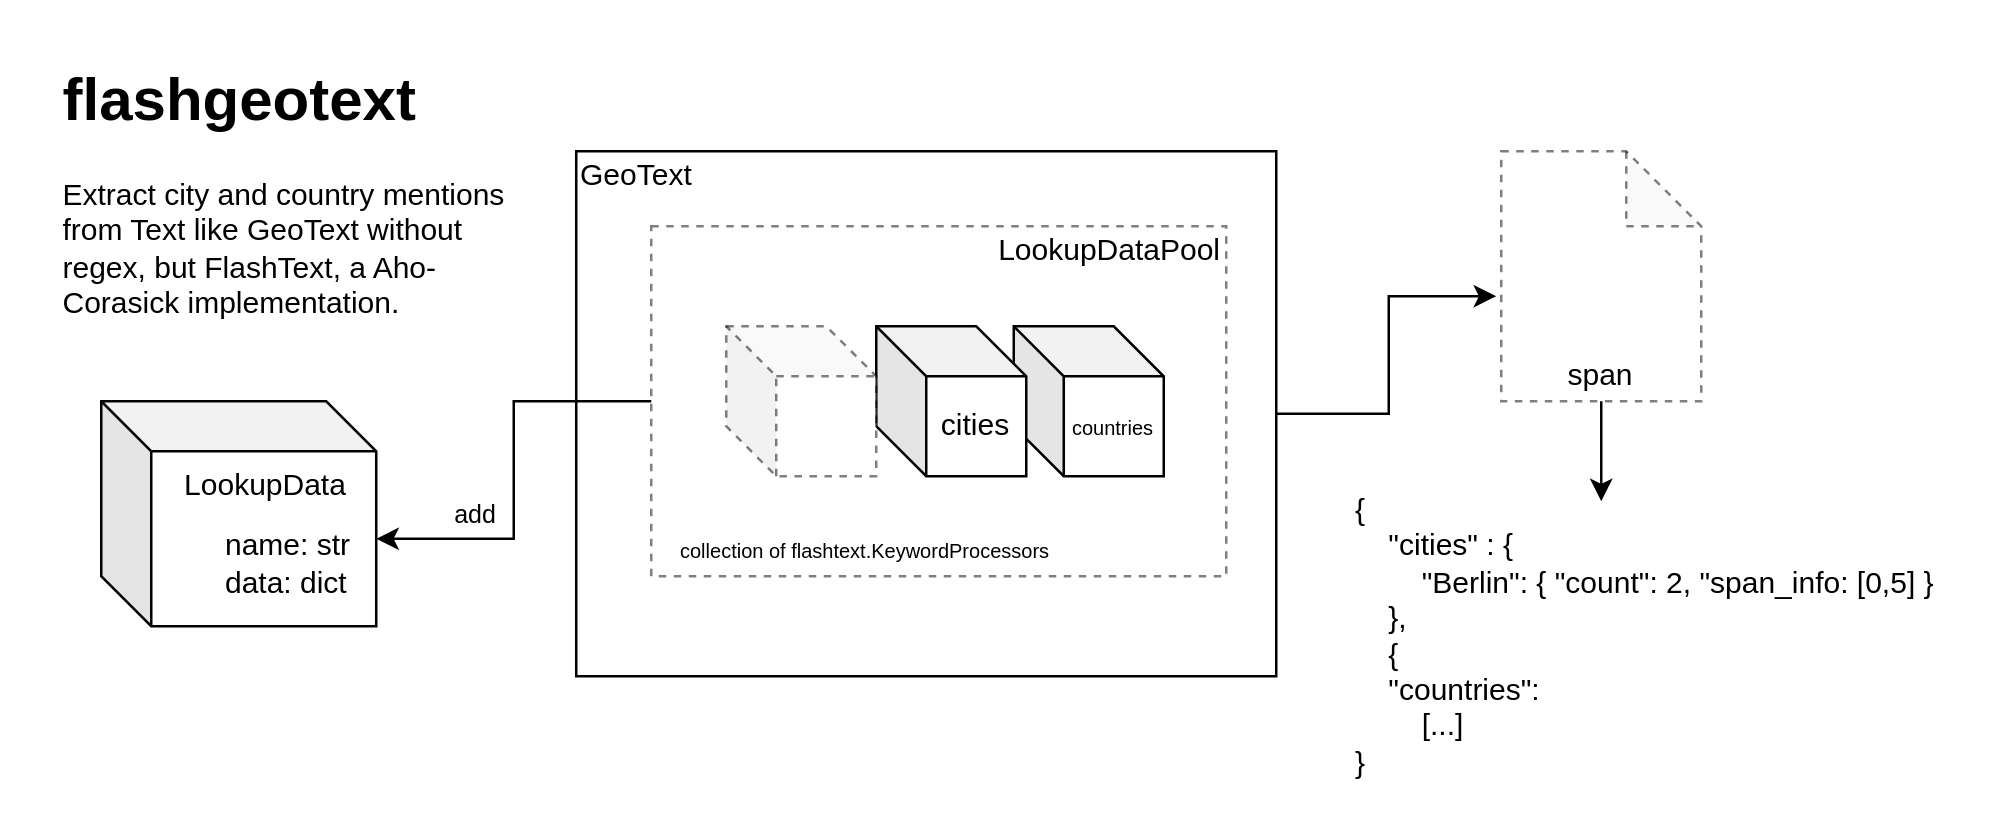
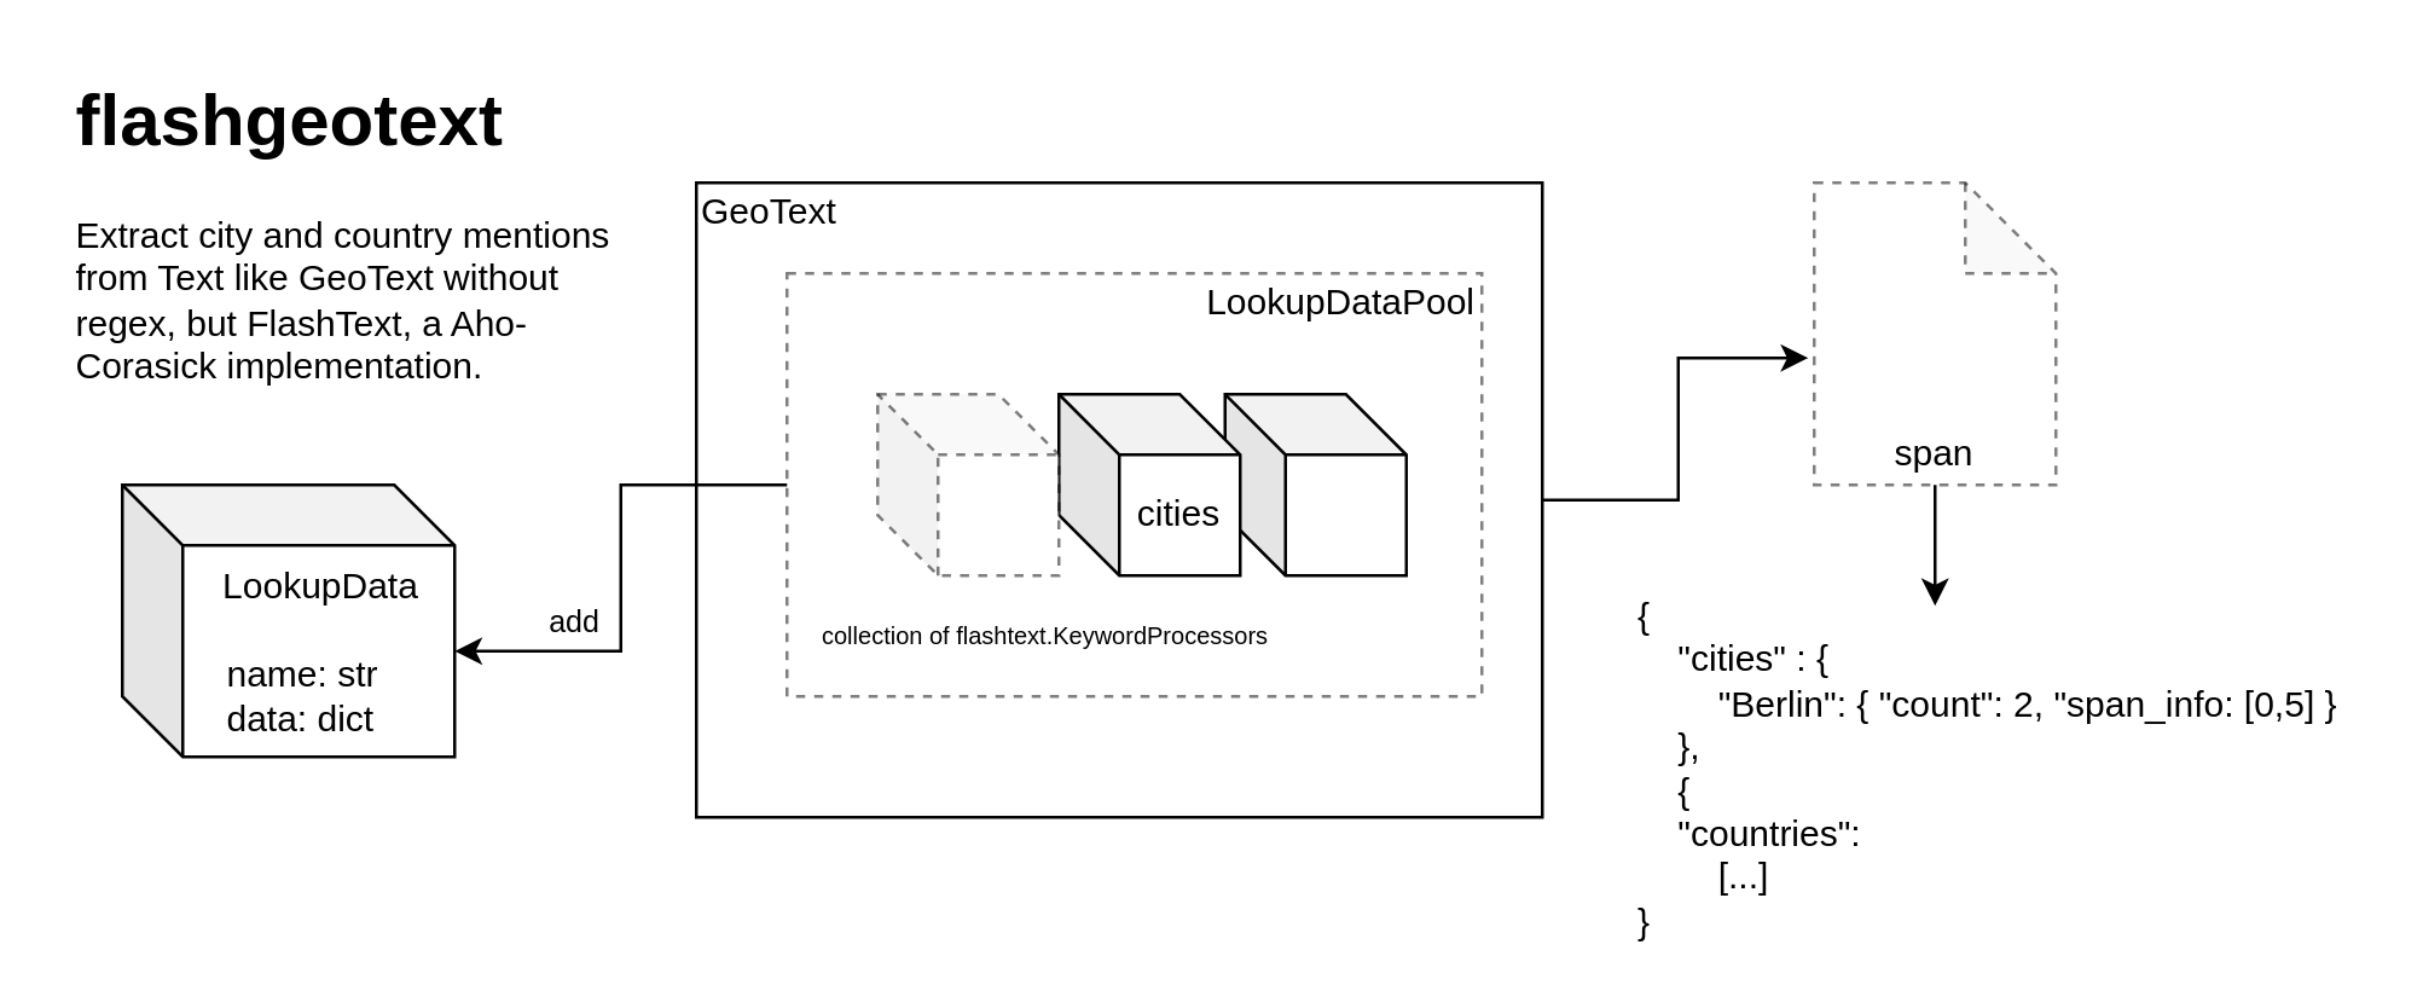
  <mxCell id="0" />
  <mxCell id="1" parent="0" />
  <mxCell id="2" style="edgeStyle=orthogonalEdgeStyle;rounded=0;orthogonalLoop=1;jettySize=auto;html=1;exitX=1;exitY=0.5;exitDx=0;exitDy=0;entryX=-0.025;entryY=0.58;entryDx=0;entryDy=0;entryPerimeter=0;" edge="1" parent="1" source="3" target="20"><mxGeometry relative="1" as="geometry" /></mxCell>
  <mxCell id="3" value="" style="rounded=0;whiteSpace=wrap;html=1;" vertex="1" parent="1"><mxGeometry x="230" y="60" width="280" height="210" as="geometry" /></mxCell>
  <mxCell id="4" value="" style="rounded=0;whiteSpace=wrap;html=1;opacity=50;dashed=1;" vertex="1" parent="1"><mxGeometry x="260" y="90" width="230" height="140" as="geometry" /></mxCell>
  <mxCell id="5" value="" style="shape=cube;whiteSpace=wrap;html=1;boundedLbl=1;backgroundOutline=1;darkOpacity=0.05;darkOpacity2=0.1;" vertex="1" parent="1"><mxGeometry x="40" y="160" width="110" height="90" as="geometry" /></mxCell>
  <mxCell id="6" value="" style="shape=cube;whiteSpace=wrap;html=1;boundedLbl=1;backgroundOutline=1;darkOpacity=0.05;darkOpacity2=0.1;" vertex="1" parent="1"><mxGeometry x="405" y="130" width="60" height="60" as="geometry" /></mxCell>
  <mxCell id="7" value="&lt;div align=&quot;right&quot;&gt;LookupDataPool&lt;/div&gt;" style="text;html=1;strokeColor=none;fillColor=none;align=right;verticalAlign=middle;whiteSpace=wrap;rounded=0;" vertex="1" parent="1"><mxGeometry x="410" y="90" width="80" height="20" as="geometry" /></mxCell>
  <mxCell id="8" value="&lt;div align=&quot;left&quot;&gt;GeoText&lt;/div&gt;" style="text;html=1;strokeColor=none;fillColor=none;align=left;verticalAlign=middle;whiteSpace=wrap;rounded=0;rotation=0;" vertex="1" parent="1"><mxGeometry x="230" y="60" width="80" height="20" as="geometry" /></mxCell>
  <mxCell id="9" value="&lt;h1&gt;flashgeotext&lt;/h1&gt;&lt;p&gt;Extract city and country mentions from Text like GeoText without regex, but FlashText, a Aho-Corasick implementation.&lt;/p&gt;" style="text;html=1;strokeColor=none;fillColor=none;spacing=5;spacingTop=-20;whiteSpace=wrap;overflow=hidden;rounded=0;" vertex="1" parent="1"><mxGeometry x="20" y="20" width="190" height="120" as="geometry" /></mxCell>
- <mxCell id="10" value="&lt;div&gt;name: str&lt;/div&gt;&lt;div align=&quot;left&quot;&gt;data: dict&lt;br&gt;&lt;/div&gt;" style="text;html=1;strokeColor=none;fillColor=none;align=center;verticalAlign=middle;whiteSpace=wrap;rounded=0;" vertex="1" parent="1"><mxGeometry x="85" y="215" width="60" height="20" as="geometry" /></mxCell>
+ <mxCell id="10" value="&lt;div&gt;name: str&lt;/div&gt;&lt;div align=&quot;left&quot;&gt;data: dict&lt;br&gt;&lt;/div&gt;" style="text;html=1;strokeColor=none;fillColor=none;align=center;verticalAlign=middle;whiteSpace=wrap;rounded=0;" vertex="1" parent="1"><mxGeometry x="70" y="220" width="60" height="20" as="geometry" /></mxCell>
  <mxCell id="11" value="&lt;div align=&quot;center&quot;&gt;LookupData&lt;/div&gt;" style="text;html=1;strokeColor=none;fillColor=none;align=center;verticalAlign=middle;whiteSpace=wrap;rounded=0;" vertex="1" parent="1"><mxGeometry x="66" y="184" width="80" height="20" as="geometry" /></mxCell>
  <mxCell id="12" value="" style="shape=cube;whiteSpace=wrap;html=1;boundedLbl=1;backgroundOutline=1;darkOpacity=0.05;darkOpacity2=0.1;" vertex="1" parent="1"><mxGeometry x="350" y="130" width="60" height="60" as="geometry" /></mxCell>
  <mxCell id="13" style="edgeStyle=orthogonalEdgeStyle;rounded=0;orthogonalLoop=1;jettySize=auto;html=1;entryX=0;entryY=0;entryDx=110;entryDy=55;entryPerimeter=0;" edge="1" parent="1" source="4" target="5"><mxGeometry relative="1" as="geometry"><mxPoint x="240" y="300" as="targetPoint" /></mxGeometry></mxCell>
  <mxCell id="14" value="&lt;font style=&quot;font-size: 10px&quot;&gt;add&lt;/font&gt;" style="text;html=1;strokeColor=none;fillColor=none;align=center;verticalAlign=middle;whiteSpace=wrap;rounded=0;opacity=50;" vertex="1" parent="1"><mxGeometry x="170" y="195" width="40" height="20" as="geometry" /></mxCell>
  <mxCell id="15" value="cities" style="text;html=1;strokeColor=none;fillColor=none;align=center;verticalAlign=middle;whiteSpace=wrap;rounded=0;opacity=50;" vertex="1" parent="1"><mxGeometry x="370" y="160" width="40" height="20" as="geometry" /></mxCell>
- <mxCell id="16" value="&lt;font style=&quot;font-size: 8px&quot;&gt;countries&lt;/font&gt;" style="text;html=1;strokeColor=none;fillColor=none;align=center;verticalAlign=middle;whiteSpace=wrap;rounded=0;opacity=50;" vertex="1" parent="1"><mxGeometry x="425" y="160" width="40" height="20" as="geometry" /></mxCell>
  <mxCell id="17" style="edgeStyle=orthogonalEdgeStyle;rounded=0;orthogonalLoop=1;jettySize=auto;html=1;exitX=0.5;exitY=1;exitDx=0;exitDy=0;" edge="1" parent="1" source="4" target="4"><mxGeometry relative="1" as="geometry" /></mxCell>
  <mxCell id="18" value="" style="shape=cube;whiteSpace=wrap;html=1;boundedLbl=1;backgroundOutline=1;darkOpacity=0.05;darkOpacity2=0.1;opacity=50;dashed=1;" vertex="1" parent="1"><mxGeometry x="290" y="130" width="60" height="60" as="geometry" /></mxCell>
- <mxCell id="19" value="&lt;div style=&quot;font-size: 8px&quot; align=&quot;left&quot;&gt;&lt;font style=&quot;font-size: 8px&quot;&gt;collection of flashtext.KeywordProcessors&lt;/font&gt;&lt;/div&gt;" style="text;html=1;strokeColor=none;fillColor=none;align=left;verticalAlign=middle;whiteSpace=wrap;rounded=0;" vertex="1" parent="1"><mxGeometry x="270" y="210" width="215" height="20" as="geometry" /></mxCell>
+ <mxCell id="19" value="&lt;div style=&quot;font-size: 8px&quot; align=&quot;left&quot;&gt;&lt;font style=&quot;font-size: 8px&quot;&gt;collection of flashtext.KeywordProcessors&lt;/font&gt;&lt;/div&gt;" style="text;html=1;strokeColor=none;fillColor=none;align=left;verticalAlign=middle;whiteSpace=wrap;rounded=0;" vertex="1" parent="1"><mxGeometry x="270" y="200" width="215" height="20" as="geometry" /></mxCell>
  <mxCell id="20" value="" style="shape=note;whiteSpace=wrap;html=1;backgroundOutline=1;darkOpacity=0.05;dashed=1;opacity=50;" vertex="1" parent="1"><mxGeometry x="600" y="60" width="80" height="100" as="geometry" /></mxCell>
  <mxCell id="21" style="edgeStyle=orthogonalEdgeStyle;rounded=0;orthogonalLoop=1;jettySize=auto;html=1;exitX=0.5;exitY=1;exitDx=0;exitDy=0;" edge="1" parent="1" source="22"><mxGeometry relative="1" as="geometry"><mxPoint x="640" y="200" as="targetPoint" /></mxGeometry></mxCell>
  <mxCell id="22" value="span" style="text;html=1;strokeColor=none;fillColor=none;align=center;verticalAlign=middle;whiteSpace=wrap;rounded=0;opacity=50;" vertex="1" parent="1"><mxGeometry x="620" y="140" width="40" height="20" as="geometry" /></mxCell>
  <mxCell id="23" value="&lt;div align=&quot;left&quot;&gt;{&lt;/div&gt;&lt;div align=&quot;left&quot;&gt;&amp;nbsp;&amp;nbsp;&amp;nbsp; &quot;cities&quot; : {&lt;/div&gt;&lt;div align=&quot;left&quot;&gt;&amp;nbsp;&amp;nbsp;&amp;nbsp;&amp;nbsp;&amp;nbsp;&amp;nbsp;&amp;nbsp; &quot;Berlin&quot;: { &quot;count&quot;: 2, &quot;span_info: [0,5] }&lt;/div&gt;&lt;div align=&quot;left&quot;&gt;&amp;nbsp;&amp;nbsp;&amp;nbsp; },&lt;/div&gt;&lt;div align=&quot;left&quot;&gt;&amp;nbsp;&amp;nbsp;&amp;nbsp; {&lt;/div&gt;&lt;div align=&quot;left&quot;&gt;&amp;nbsp;&amp;nbsp;&amp;nbsp; &quot;countries&quot;: &lt;br&gt;&lt;/div&gt;&lt;div align=&quot;left&quot;&gt;&amp;nbsp;&amp;nbsp;&amp;nbsp;&amp;nbsp;&amp;nbsp;&amp;nbsp;&amp;nbsp; [...]&lt;/div&gt;&lt;div align=&quot;left&quot;&gt;}&lt;br&gt;&lt;/div&gt;" style="text;html=1;strokeColor=none;fillColor=none;align=left;verticalAlign=middle;whiteSpace=wrap;rounded=0;dashed=1;opacity=50;" vertex="1" parent="1"><mxGeometry x="540" y="204" width="240" height="100" as="geometry" /></mxCell>
